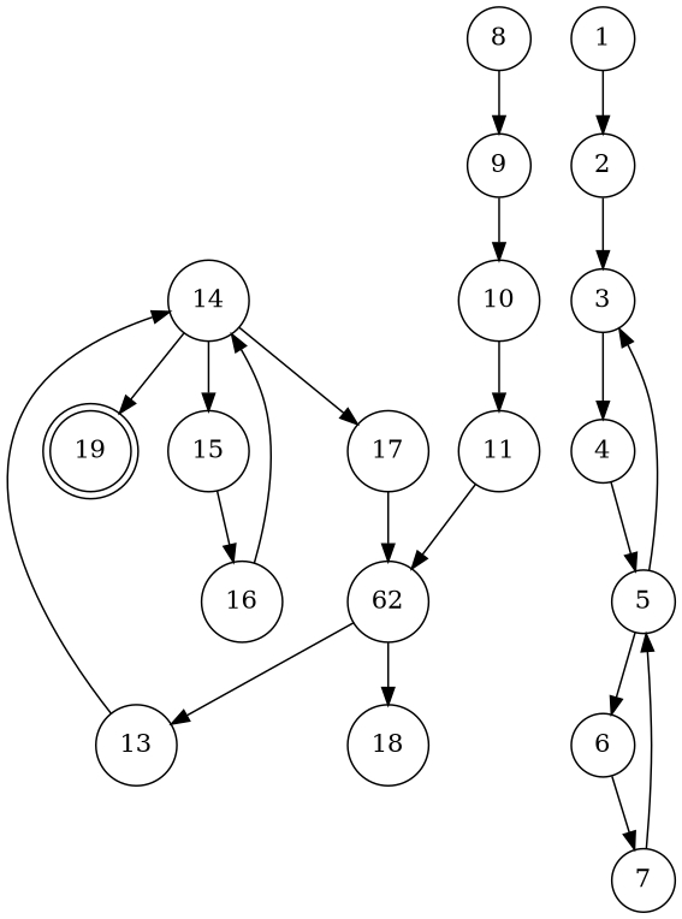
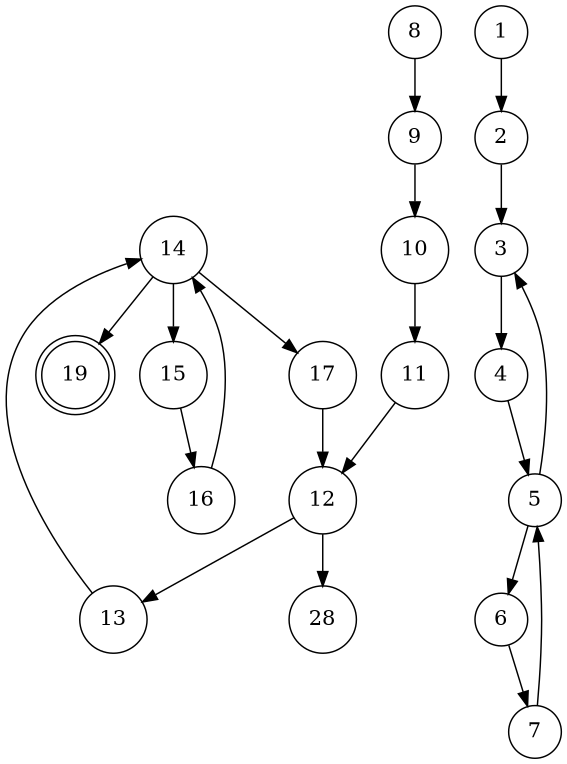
  digraph {
    node [shape=circle]
    19 [shape=doublecircle]
    1
    2
    3
    4
    5
    6
    7
    8
    9
    10
    11
-   12 [label=62]
+   12
    13
-   18
+   18 [label=28]
    14
    15
    17
    16
    1 -> 2
    2 -> 3
    3 -> 4
    4 -> 5
    5 -> 3
    5 -> 6
    6 -> 7
    7 -> 5
    8 -> 9
    9 -> 10
    10 -> 11
    11 -> 12
    12 -> 13
    12 -> 18
    13 -> 14
    14 -> 19
    14 -> 15
    14 -> 17
    15 -> 16
    17 -> 12
    16 -> 14
  }
